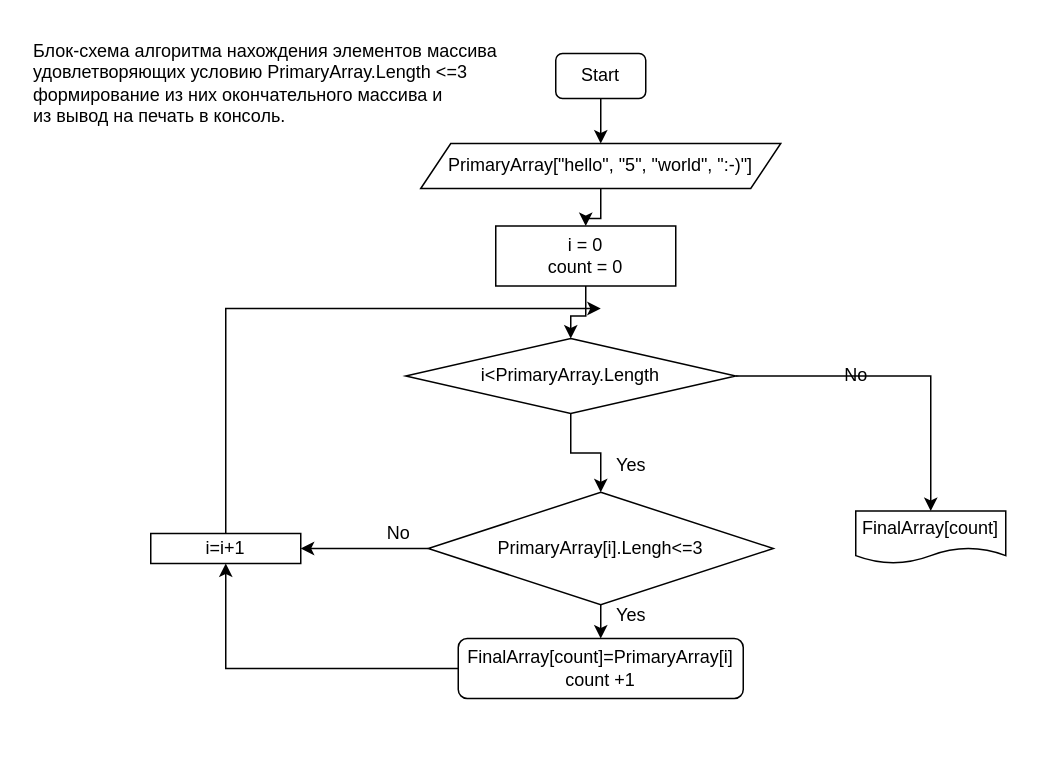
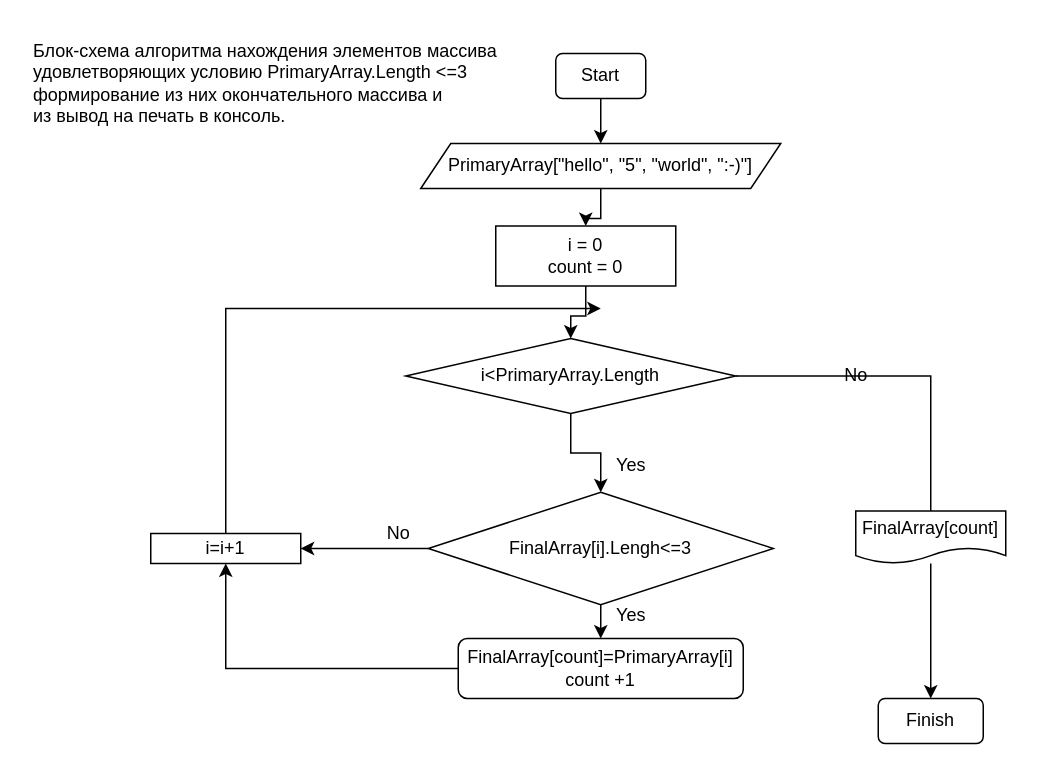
  <mxCell id="0" />
  <mxCell id="1" parent="0" />
  <mxCell id="2" value="" style="edgeStyle=orthogonalEdgeStyle;rounded=0;orthogonalLoop=1;jettySize=auto;html=1;" parent="1" source="3" target="5" edge="1"><mxGeometry relative="1" as="geometry" /></mxCell>
  <mxCell id="3" value="Start" style="rounded=1;whiteSpace=wrap;html=1;" parent="1" vertex="1"><mxGeometry x="370" y="35" width="60" height="30" as="geometry" /></mxCell>
  <mxCell id="4" value="" style="edgeStyle=orthogonalEdgeStyle;rounded=0;orthogonalLoop=1;jettySize=auto;html=1;" parent="1" source="5" target="7" edge="1"><mxGeometry relative="1" as="geometry" /></mxCell>
  <mxCell id="5" value="PrimaryArray[&quot;hello&quot;, &quot;5&quot;, &quot;world&quot;, &quot;:-)&quot;]" style="shape=parallelogram;perimeter=parallelogramPerimeter;whiteSpace=wrap;html=1;fixedSize=1;" parent="1" vertex="1"><mxGeometry x="280" y="95" width="240" height="30" as="geometry" /></mxCell>
  <mxCell id="6" value="" style="edgeStyle=orthogonalEdgeStyle;rounded=0;orthogonalLoop=1;jettySize=auto;html=1;" parent="1" source="7" target="10" edge="1"><mxGeometry relative="1" as="geometry" /></mxCell>
  <mxCell id="7" value="i = 0&lt;br&gt;count = 0" style="whiteSpace=wrap;html=1;" parent="1" vertex="1"><mxGeometry x="330" y="150" width="120" height="40" as="geometry" /></mxCell>
- <mxCell id="8" value="" style="edgeStyle=orthogonalEdgeStyle;rounded=0;orthogonalLoop=1;jettySize=auto;html=1;" parent="1" source="10" target="12" edge="1"><mxGeometry relative="1" as="geometry" /></mxCell>
+ <mxCell id="8" value="" style="edgeStyle=orthogonalEdgeStyle;rounded=0;orthogonalLoop=1;jettySize=auto;html=1;endArrow=none;" parent="1" source="10" target="12" edge="1"><mxGeometry relative="1" as="geometry" /></mxCell>
  <mxCell id="9" value="" style="edgeStyle=orthogonalEdgeStyle;rounded=0;orthogonalLoop=1;jettySize=auto;html=1;" parent="1" source="10" target="16" edge="1"><mxGeometry relative="1" as="geometry" /></mxCell>
  <mxCell id="10" value="i&amp;lt;PrimaryArray.Length" style="rhombus;whiteSpace=wrap;html=1;" parent="1" vertex="1"><mxGeometry x="270" y="225" width="220" height="50" as="geometry" /></mxCell>
+ <mxCell id="11" value="" style="edgeStyle=orthogonalEdgeStyle;rounded=0;orthogonalLoop=1;jettySize=auto;html=1;" parent="1" source="12" target="13" edge="1"><mxGeometry relative="1" as="geometry" /></mxCell>
  <mxCell id="12" value="FinalArray[count]" style="shape=document;whiteSpace=wrap;html=1;boundedLbl=1;" parent="1" vertex="1"><mxGeometry x="570" y="340" width="100" height="35" as="geometry" /></mxCell>
+ <mxCell id="13" value="Finish" style="rounded=1;whiteSpace=wrap;html=1;" parent="1" vertex="1"><mxGeometry x="585" y="465" width="70" height="30" as="geometry" /></mxCell>
  <mxCell id="14" value="" style="edgeStyle=orthogonalEdgeStyle;rounded=0;orthogonalLoop=1;jettySize=auto;html=1;" parent="1" source="16" target="19" edge="1"><mxGeometry relative="1" as="geometry" /></mxCell>
  <mxCell id="15" value="" style="edgeStyle=orthogonalEdgeStyle;rounded=0;orthogonalLoop=1;jettySize=auto;html=1;entryX=1;entryY=0.5;entryDx=0;entryDy=0;" parent="1" source="16" target="24" edge="1"><mxGeometry relative="1" as="geometry"><mxPoint x="270" y="385" as="targetPoint" /><Array as="points" /></mxGeometry></mxCell>
- <mxCell id="16" value="PrimaryArray[i].Lengh&amp;lt;=3" style="rhombus;whiteSpace=wrap;html=1;" parent="1" vertex="1"><mxGeometry x="285" y="327.5" width="230" height="75" as="geometry" /></mxCell>
+ <mxCell id="16" value="FinalArray[i].Lengh&amp;lt;=3" style="rhombus;whiteSpace=wrap;html=1;" parent="1" vertex="1"><mxGeometry x="285" y="327.5" width="230" height="75" as="geometry" /></mxCell>
  <mxCell id="17" value="Yes" style="text;html=1;align=center;verticalAlign=middle;resizable=0;points=[];autosize=1;strokeColor=none;fillColor=none;" parent="1" vertex="1"><mxGeometry x="400" y="295" width="40" height="30" as="geometry" /></mxCell>
  <mxCell id="18" style="edgeStyle=orthogonalEdgeStyle;rounded=0;orthogonalLoop=1;jettySize=auto;html=1;entryX=0.5;entryY=1;entryDx=0;entryDy=0;exitX=0;exitY=0.5;exitDx=0;exitDy=0;" parent="1" source="19" target="24" edge="1"><mxGeometry relative="1" as="geometry"><Array as="points"><mxPoint x="150" y="445" /></Array></mxGeometry></mxCell>
  <mxCell id="19" value="FinalArray[count]=PrimaryArray[i]&lt;br&gt;count +1" style="whiteSpace=wrap;html=1;rounded=1;" parent="1" vertex="1"><mxGeometry x="305" y="425" width="190" height="40" as="geometry" /></mxCell>
  <mxCell id="20" value="Yes" style="text;html=1;align=center;verticalAlign=middle;resizable=0;points=[];autosize=1;strokeColor=none;fillColor=none;" parent="1" vertex="1"><mxGeometry x="400" y="395" width="40" height="30" as="geometry" /></mxCell>
  <mxCell id="21" value="&lt;span style=&quot;color: rgba(0, 0, 0, 0); font-family: monospace; font-size: 0px; text-align: start;&quot;&gt;%3CmxGraphModel%3E%3Croot%3E%3CmxCell%20id%3D%220%22%2F%3E%3CmxCell%20id%3D%221%22%20parent%3D%220%22%2F%3E%3CmxCell%20id%3D%222%22%20value%3D%22No%22%20style%3D%22text%3Bhtml%3D1%3Balign%3Dcenter%3BverticalAlign%3Dmiddle%3Bresizable%3D0%3Bpoints%3D%5B%5D%3Bautosize%3D1%3BstrokeColor%3Dnone%3BfillColor%3Dnone%3B%22%20vertex%3D%221%22%20parent%3D%221%22%3E%3CmxGeometry%20x%3D%22440%22%20y%3D%22255%22%20width%3D%2240%22%20height%3D%2230%22%20as%3D%22geometry%22%2F%3E%3C%2FmxCell%3E%3C%2Froot%3E%3C%2FmxGraphModel%3E&lt;/span&gt;" style="text;html=1;align=center;verticalAlign=middle;resizable=0;points=[];autosize=1;strokeColor=none;fillColor=none;" parent="1" vertex="1"><mxGeometry x="310" y="350" width="20" height="30" as="geometry" /></mxCell>
  <mxCell id="22" value="No" style="text;html=1;align=center;verticalAlign=middle;resizable=0;points=[];autosize=1;strokeColor=none;fillColor=none;" parent="1" vertex="1"><mxGeometry x="245" y="340" width="40" height="30" as="geometry" /></mxCell>
  <mxCell id="23" style="edgeStyle=orthogonalEdgeStyle;rounded=0;orthogonalLoop=1;jettySize=auto;html=1;" parent="1" source="24" edge="1"><mxGeometry relative="1" as="geometry"><mxPoint x="400" y="205" as="targetPoint" /><Array as="points"><mxPoint x="150" y="205" /></Array></mxGeometry></mxCell>
  <mxCell id="24" value="i=i+1" style="whiteSpace=wrap;html=1;" parent="1" vertex="1"><mxGeometry x="100" y="355" width="100" height="20" as="geometry" /></mxCell>
  <mxCell id="25" value="Блок-схема алгоритма нахождения элементов массива&amp;nbsp;&lt;br&gt;удовлетворяющих условию PrimaryArray.Length &amp;lt;=3&lt;br&gt;формирование из них окончательного массива и&amp;nbsp;&lt;br&gt;из вывод на печать в консоль." style="text;html=1;align=left;verticalAlign=middle;resizable=0;points=[];autosize=1;strokeColor=none;fillColor=none;" parent="1" vertex="1"><mxGeometry x="20" y="20" width="340" height="70" as="geometry" /></mxCell>
  <mxCell id="26" value="No" style="text;html=1;align=center;verticalAlign=middle;resizable=0;points=[];autosize=1;strokeColor=none;fillColor=none;" vertex="1" parent="1"><mxGeometry x="550" y="235" width="40" height="30" as="geometry" /></mxCell>
